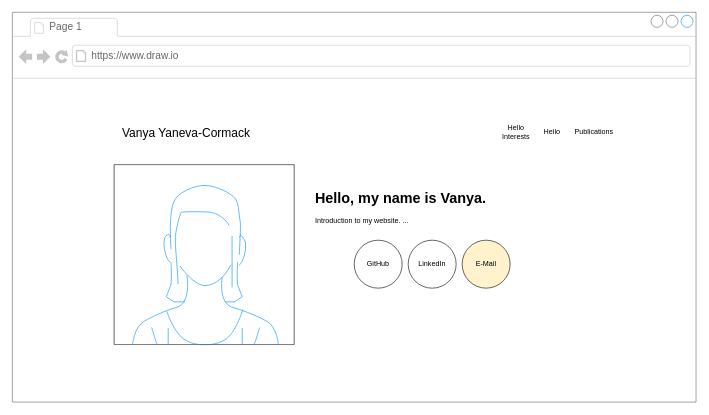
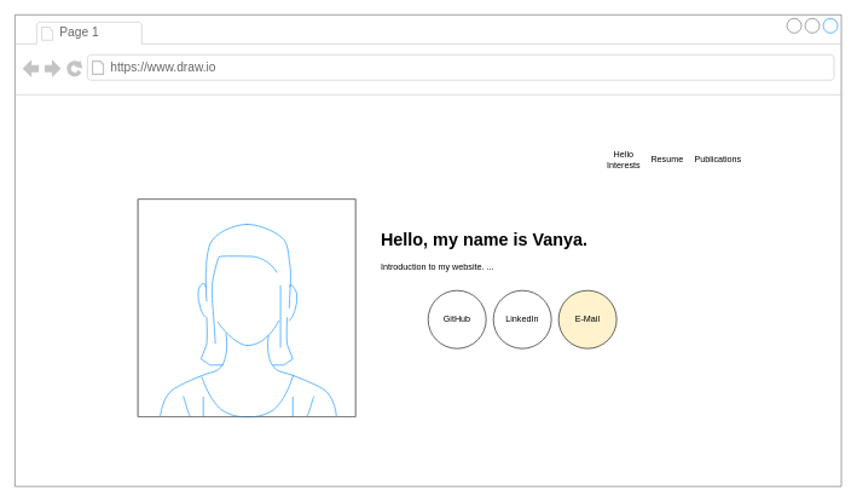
  <mxCell id="0" />
  <mxCell id="1" parent="0" />
  <mxCell id="2" value="" style="strokeWidth=1;shadow=0;dashed=0;align=center;html=1;shape=mxgraph.mockup.containers.browserWindow;rSize=0;strokeColor=#666666;strokeColor2=#008cff;strokeColor3=#c4c4c4;mainText=,;recursiveResize=0;" vertex="1" parent="1"><mxGeometry x="20" y="20" width="1140" height="650" as="geometry" /></mxCell>
  <mxCell id="3" value="Page 1" style="strokeWidth=1;shadow=0;dashed=0;align=center;html=1;shape=mxgraph.mockup.containers.anchor;fontSize=17;fontColor=#666666;align=left;" vertex="1" parent="2"><mxGeometry x="60" y="12" width="110" height="26" as="geometry" /></mxCell>
  <mxCell id="4" value="https://www.draw.io" style="strokeWidth=1;shadow=0;dashed=0;align=center;html=1;shape=mxgraph.mockup.containers.anchor;rSize=0;fontSize=17;fontColor=#666666;align=left;" vertex="1" parent="2"><mxGeometry x="130" y="60" width="250" height="26" as="geometry" /></mxCell>
  <mxCell id="5" value="" style="verticalLabelPosition=bottom;shadow=0;dashed=0;align=center;html=1;verticalAlign=top;strokeWidth=1;shape=mxgraph.mockup.containers.userFemale;strokeColor=#666666;strokeColor2=#008cff;" vertex="1" parent="2"><mxGeometry x="170" y="254" width="300" height="300" as="geometry" /></mxCell>
- <mxCell id="6" value="&lt;font style=&quot;font-size: 20px&quot;&gt;Vanya Yaneva-Cormack&lt;/font&gt;" style="text;html=1;strokeColor=none;fillColor=none;align=center;verticalAlign=middle;whiteSpace=wrap;rounded=0;" vertex="1" parent="2"><mxGeometry x="170" y="190" width="240" height="20" as="geometry" /></mxCell>
- <mxCell id="7" value="Hello" style="text;html=1;strokeColor=none;fillColor=none;align=center;verticalAlign=middle;whiteSpace=wrap;rounded=0;" vertex="1" parent="2"><mxGeometry x="880" y="195" width="40" height="10" as="geometry" /></mxCell>
+ <mxCell id="7" value="Resume" style="text;html=1;strokeColor=none;fillColor=none;align=center;verticalAlign=middle;whiteSpace=wrap;rounded=0;" vertex="1" parent="2"><mxGeometry x="880" y="195" width="40" height="10" as="geometry" /></mxCell>
  <mxCell id="8" value="Publications" style="text;html=1;strokeColor=none;fillColor=none;align=center;verticalAlign=middle;whiteSpace=wrap;rounded=0;" vertex="1" parent="2"><mxGeometry x="950" y="195" width="40" height="10" as="geometry" /></mxCell>
  <mxCell id="9" value="Hello Interests" style="text;html=1;strokeColor=none;fillColor=none;align=center;verticalAlign=middle;whiteSpace=wrap;rounded=0;" vertex="1" parent="2"><mxGeometry x="820" y="195" width="40" height="10" as="geometry" /></mxCell>
  <mxCell id="10" value="GitHub" style="ellipse;whiteSpace=wrap;html=1;aspect=fixed;" vertex="1" parent="2"><mxGeometry x="570" y="380" width="80" height="80" as="geometry" /></mxCell>
  <mxCell id="11" value="E-Mail" style="ellipse;whiteSpace=wrap;html=1;aspect=fixed;fillColor=#fff2cc;" vertex="1" parent="2"><mxGeometry x="750" y="380" width="80" height="80" as="geometry" /></mxCell>
  <mxCell id="12" value="LinkedIn" style="ellipse;whiteSpace=wrap;html=1;aspect=fixed;" vertex="1" parent="2"><mxGeometry x="660" y="380" width="80" height="80" as="geometry" /></mxCell>
  <mxCell id="13" value="&lt;h1&gt;Hello, my name is Vanya.&lt;/h1&gt;&lt;p&gt;Introduction to my website. ...&lt;/p&gt;" style="text;html=1;strokeColor=none;fillColor=none;spacing=5;spacingTop=-20;whiteSpace=wrap;overflow=hidden;rounded=0;" vertex="1" parent="1"><mxGeometry x="520" y="310" width="440" height="100" as="geometry" /></mxCell>
  <mxCell id="14" style="edgeStyle=orthogonalEdgeStyle;rounded=0;orthogonalLoop=1;jettySize=auto;html=1;exitX=0.5;exitY=1;exitDx=0;exitDy=0;" edge="1" parent="1" source="13" target="13"><mxGeometry relative="1" as="geometry" /></mxCell>
